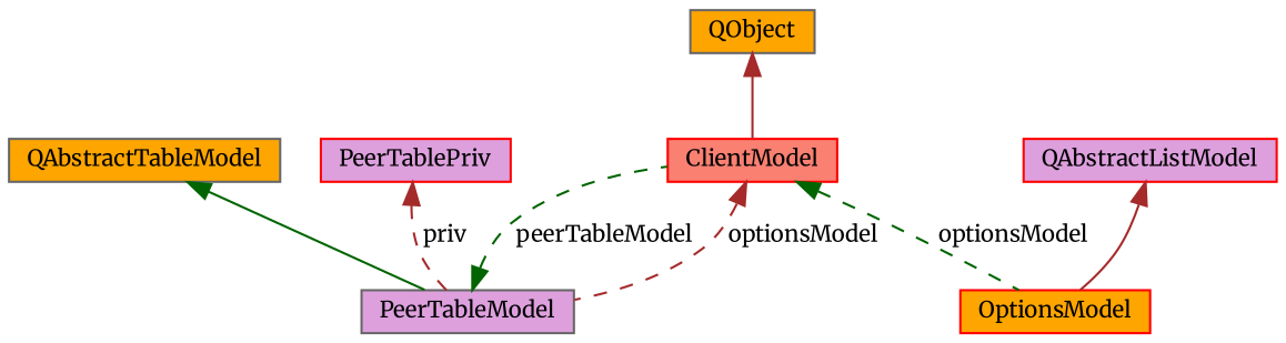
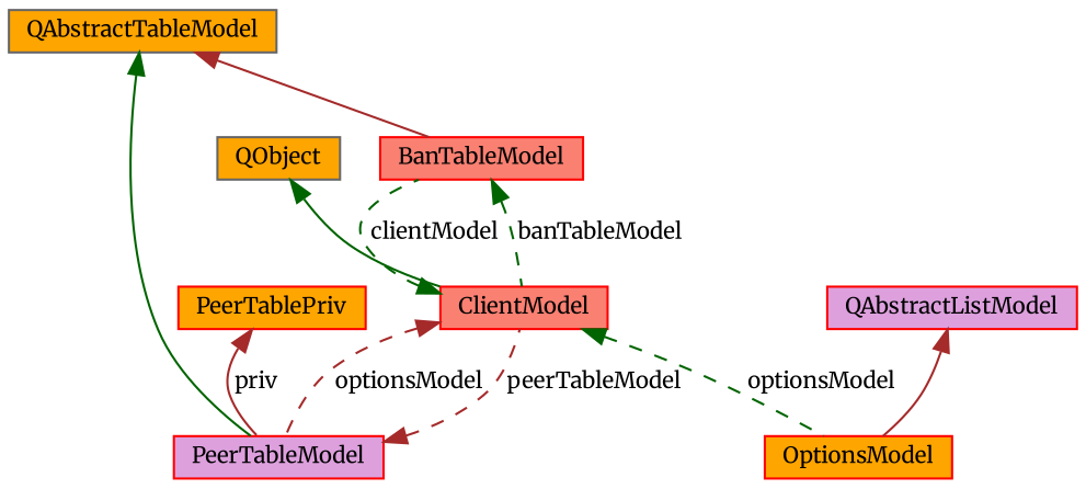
  digraph {
    fontname=Merriweather
    node [color=red fillcolor=plum fontname=Merriweather fontsize=10 shape=record style=filled]
    edge [color=darkgreen dir=back fontname=Merriweather fontsize=10 labelfontname=Helvetica labelfontsize=10 style=dashed]
+   n1 [fillcolor=salmon fontcolor=black height=0.2 label=BanTableModel width=0.4]
    n2 [fillcolor=salmon height=0.2 label=ClientModel width=0.4]
-   n3 [color=gray40 height=0.2 label=PeerTableModel width=0.4]
+   n3 [height=0.2 label=PeerTableModel width=0.4]
    n4 [fillcolor=orange height=0.2 label=OptionsModel width=0.4]
    n5 [color=gray40 fillcolor=orange height=0.2 label=QAbstractTableModel width=0.4]
    n6 [color=gray40 fillcolor=orange height=0.2 label=QObject width=0.4]
-   n7 [height=0.2 label=PeerTablePriv width=0.4]
+   n7 [fillcolor=orange height=0.2 label=PeerTablePriv width=0.4]
    n8 [height=0.2 label=QAbstractListModel width=0.4]
+   n1 -> n2 [label=" banTableModel"]
+   n2 -> n1 [label=" clientModel"]
    n2 -> n3 [color=brown label=" optionsModel"]
    n2 -> n4 [label=" optionsModel"]
-   n3 -> n2 [label=" peerTableModel"]
+   n3 -> n2 [color=brown label=" peerTableModel"]
+   n5 -> n1 [color=brown style=solid]
    n5 -> n3 [style=solid]
-   n6 -> n2 [color=brown style=solid]
-   n7 -> n3 [color=brown label=" priv"]
+   n6 -> n2 [style=solid]
+   n7 -> n3 [color=brown label=" priv" style=solid]
    n8 -> n4 [color=brown style=solid]
  }
